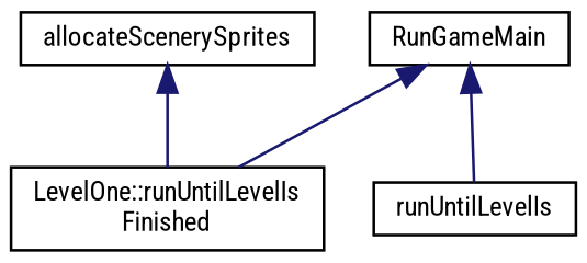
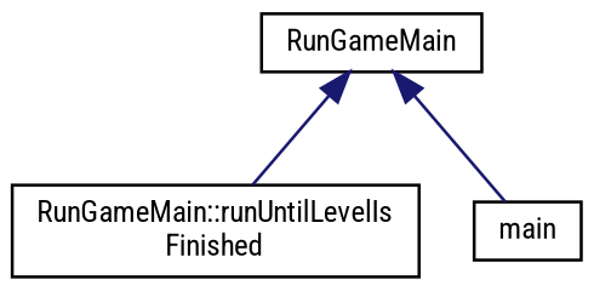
  digraph {
    fontname="Roboto Condensed"
    rankdir=TB
    node [color=black fillcolor=white fontname="Roboto Condensed" fontsize=10 shape=record style=filled]
    edge [color=midnightblue dir=back fontname="Roboto Condensed" fontsize=10 labelfontname=Helvetica labelfontsize=10 style=solid]
-   n1 [height=0.2 label=allocateScenerySprites width=0.4]
-   n2 [height=0.2 label="LevelOne::runUntilLevelIs\lFinished" width=0.4]
+   n2 [height=0.2 label="RunGameMain::runUntilLevelIs\lFinished" width=0.4]
    n3 [height=0.2 label=RunGameMain width=0.4]
-   n4 [height=0.2 label=runUntilLevelIs width=0.4]
-   n1 -> n2
+   n4 [height=0.2 label=main width=0.4]
    n3 -> n2
    n3 -> n4
  }
